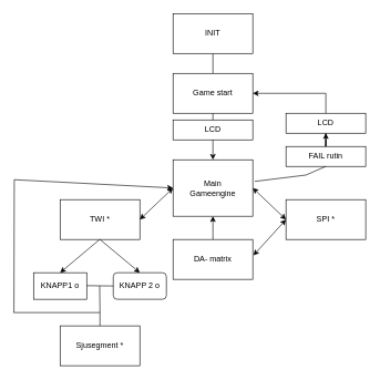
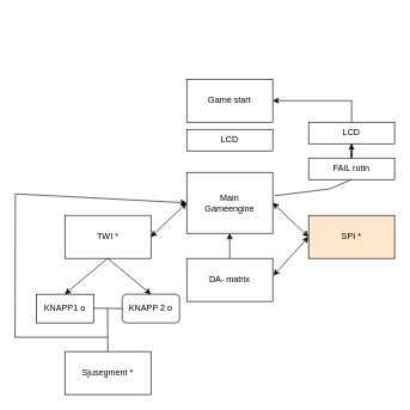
  <mxCell id="0" />
  <mxCell id="1" parent="0" />
- <mxCell id="2" value="" style="edgeStyle=orthogonalEdgeStyle;rounded=0;orthogonalLoop=1;jettySize=auto;html=1;" edge="1" parent="1" source="3" target="6"><mxGeometry relative="1" as="geometry" /></mxCell>
- <mxCell id="3" value="INIT" style="rounded=0;whiteSpace=wrap;html=1;" vertex="1" parent="1"><mxGeometry x="260" y="20" width="120" height="60" as="geometry" /></mxCell>
  <mxCell id="4" value="Game start" style="rounded=0;whiteSpace=wrap;html=1;" vertex="1" parent="1"><mxGeometry x="260" y="110" width="120" height="60" as="geometry" /></mxCell>
  <mxCell id="5" value="LCD" style="rounded=0;whiteSpace=wrap;html=1;" vertex="1" parent="1"><mxGeometry x="260" y="180" width="120" height="30" as="geometry" /></mxCell>
  <mxCell id="6" value="&lt;div&gt;Main &lt;br&gt;&lt;/div&gt;&lt;div&gt;Gameengine&lt;/div&gt;" style="rounded=0;whiteSpace=wrap;html=1;" vertex="1" parent="1"><mxGeometry x="260" y="240" width="120" height="85" as="geometry" /></mxCell>
  <mxCell id="7" value="DA- matrix" style="rounded=0;whiteSpace=wrap;html=1;" vertex="1" parent="1"><mxGeometry x="260" y="360" width="120" height="60" as="geometry" /></mxCell>
  <mxCell id="8" value="" style="endArrow=classic;startArrow=classic;html=1;rounded=0;entryX=0;entryY=0.5;entryDx=0;entryDy=0;exitX=1;exitY=0.5;exitDx=0;exitDy=0;" edge="1" parent="1" source="6" target="17"><mxGeometry width="50" height="50" relative="1" as="geometry"><mxPoint x="400" y="190" as="sourcePoint" /><mxPoint x="420" y="310" as="targetPoint" /></mxGeometry></mxCell>
  <mxCell id="9" value="" style="endArrow=classic;startArrow=classic;html=1;rounded=0;entryX=0;entryY=0.5;entryDx=0;entryDy=0;exitX=1.008;exitY=0.4;exitDx=0;exitDy=0;exitPerimeter=0;" edge="1" parent="1" source="7" target="17"><mxGeometry width="50" height="50" relative="1" as="geometry"><mxPoint x="380" y="440" as="sourcePoint" /><mxPoint x="430" y="390" as="targetPoint" /></mxGeometry></mxCell>
  <mxCell id="10" style="edgeStyle=orthogonalEdgeStyle;rounded=0;orthogonalLoop=1;jettySize=auto;html=1;exitX=0.5;exitY=1;exitDx=0;exitDy=0;" edge="1" parent="1" source="5" target="5"><mxGeometry relative="1" as="geometry" /></mxCell>
  <mxCell id="11" value="TWI *" style="rounded=0;whiteSpace=wrap;html=1;" vertex="1" parent="1"><mxGeometry x="90" y="300" width="120" height="60" as="geometry" /></mxCell>
  <mxCell id="12" value="" style="endArrow=classic;startArrow=classic;html=1;rounded=0;entryX=0;entryY=0.5;entryDx=0;entryDy=0;" edge="1" parent="1" target="6"><mxGeometry width="50" height="50" relative="1" as="geometry"><mxPoint x="210" y="330" as="sourcePoint" /><mxPoint x="260" y="280" as="targetPoint" /><Array as="points" /></mxGeometry></mxCell>
  <mxCell id="13" value="KNAPP1 o" style="rounded=0;whiteSpace=wrap;html=1;" vertex="1" parent="1"><mxGeometry x="50" y="410" width="80" height="40" as="geometry" /></mxCell>
  <mxCell id="14" value="KNAPP 2 o" style="whiteSpace=wrap;html=1;rounded=1;" vertex="1" parent="1"><mxGeometry x="170" y="410" width="80" height="40" as="geometry" /></mxCell>
  <mxCell id="15" value="" style="endArrow=classic;html=1;rounded=0;entryX=0.5;entryY=0;entryDx=0;entryDy=0;" edge="1" parent="1" target="13"><mxGeometry width="50" height="50" relative="1" as="geometry"><mxPoint x="149.5" y="360" as="sourcePoint" /><mxPoint x="149.5" y="470" as="targetPoint" /></mxGeometry></mxCell>
  <mxCell id="16" value="" style="endArrow=classic;html=1;rounded=0;startArrow=none;entryX=0.5;entryY=0;entryDx=0;entryDy=0;" edge="1" parent="1" target="14"><mxGeometry width="50" height="50" relative="1" as="geometry"><mxPoint x="150" y="360" as="sourcePoint" /><mxPoint x="180" y="420" as="targetPoint" /><Array as="points"><mxPoint x="150" y="360" /></Array></mxGeometry></mxCell>
- <mxCell id="17" value="SPI *" style="rounded=0;whiteSpace=wrap;html=1;rotation=0;" vertex="1" parent="1"><mxGeometry x="430" y="300" width="120" height="60" as="geometry" /></mxCell>
+ <mxCell id="17" value="SPI *" style="rounded=0;whiteSpace=wrap;html=1;rotation=0;fillColor=#ffe6cc;" vertex="1" parent="1"><mxGeometry x="430" y="300" width="120" height="60" as="geometry" /></mxCell>
  <mxCell id="18" value="" style="endArrow=none;html=1;rounded=0;exitX=0;exitY=0.5;exitDx=0;exitDy=0;" edge="1" parent="1" source="14"><mxGeometry width="50" height="50" relative="1" as="geometry"><mxPoint x="160" y="430" as="sourcePoint" /><mxPoint x="130" y="429.5" as="targetPoint" /></mxGeometry></mxCell>
  <mxCell id="19" value="" style="endArrow=classic;html=1;rounded=0;entryX=0;entryY=0.5;entryDx=0;entryDy=0;" edge="1" parent="1" target="6"><mxGeometry width="50" height="50" relative="1" as="geometry"><mxPoint x="20.5" y="470" as="sourcePoint" /><mxPoint x="20" y="260" as="targetPoint" /><Array as="points"><mxPoint x="21" y="270" /></Array></mxGeometry></mxCell>
  <mxCell id="20" value="" style="endArrow=none;html=1;rounded=0;" edge="1" parent="1"><mxGeometry width="50" height="50" relative="1" as="geometry"><mxPoint x="20" y="470" as="sourcePoint" /><mxPoint x="150" y="470" as="targetPoint" /></mxGeometry></mxCell>
  <mxCell id="21" value="" style="endArrow=none;html=1;rounded=0;" edge="1" parent="1"><mxGeometry width="50" height="50" relative="1" as="geometry"><mxPoint x="150" y="470" as="sourcePoint" /><mxPoint x="149.5" y="430" as="targetPoint" /></mxGeometry></mxCell>
  <mxCell id="22" value="" style="endArrow=none;html=1;rounded=0;" edge="1" parent="1"><mxGeometry width="50" height="50" relative="1" as="geometry"><mxPoint x="150" y="490" as="sourcePoint" /><mxPoint x="150" y="470" as="targetPoint" /></mxGeometry></mxCell>
  <mxCell id="23" value="Sjusegment *" style="rounded=0;whiteSpace=wrap;html=1;" vertex="1" parent="1"><mxGeometry x="90" y="490" width="120" height="60" as="geometry" /></mxCell>
  <mxCell id="24" value="" style="endArrow=classic;html=1;rounded=0;entryX=0.5;entryY=1;entryDx=0;entryDy=0;" edge="1" parent="1" target="6"><mxGeometry width="50" height="50" relative="1" as="geometry"><mxPoint x="320" y="360" as="sourcePoint" /><mxPoint x="370" y="310" as="targetPoint" /></mxGeometry></mxCell>
  <mxCell id="25" style="edgeStyle=orthogonalEdgeStyle;rounded=0;orthogonalLoop=1;jettySize=auto;html=1;entryX=0.5;entryY=1;entryDx=0;entryDy=0;" edge="1" parent="1" source="26" target="27"><mxGeometry relative="1" as="geometry"><mxPoint x="540" y="190" as="targetPoint" /></mxGeometry></mxCell>
  <mxCell id="26" value="FAIL rutin" style="rounded=0;whiteSpace=wrap;html=1;" vertex="1" parent="1"><mxGeometry x="430" y="220" width="120" height="30" as="geometry" /></mxCell>
  <mxCell id="27" value="LCD" style="rounded=0;whiteSpace=wrap;html=1;" vertex="1" parent="1"><mxGeometry x="430" y="170" width="120" height="30" as="geometry" /></mxCell>
  <mxCell id="28" value="" style="endArrow=none;html=1;rounded=0;exitX=1.025;exitY=0.383;exitDx=0;exitDy=0;exitPerimeter=0;" edge="1" parent="1" source="6"><mxGeometry width="50" height="50" relative="1" as="geometry"><mxPoint x="440" y="300" as="sourcePoint" /><mxPoint x="490" y="250" as="targetPoint" /><Array as="points"><mxPoint x="460" y="263" /></Array></mxGeometry></mxCell>
  <mxCell id="29" value="" style="endArrow=none;html=1;rounded=0;" edge="1" parent="1"><mxGeometry width="50" height="50" relative="1" as="geometry"><mxPoint x="489.5" y="220" as="sourcePoint" /><mxPoint x="490" y="210" as="targetPoint" /></mxGeometry></mxCell>
  <mxCell id="30" value="" style="endArrow=classic;html=1;rounded=0;entryX=1;entryY=0.5;entryDx=0;entryDy=0;exitX=0.5;exitY=0;exitDx=0;exitDy=0;" edge="1" parent="1" source="27" target="4"><mxGeometry width="50" height="50" relative="1" as="geometry"><mxPoint x="490" y="160" as="sourcePoint" /><mxPoint x="490" y="80" as="targetPoint" /><Array as="points"><mxPoint x="490" y="140" /></Array></mxGeometry></mxCell>
